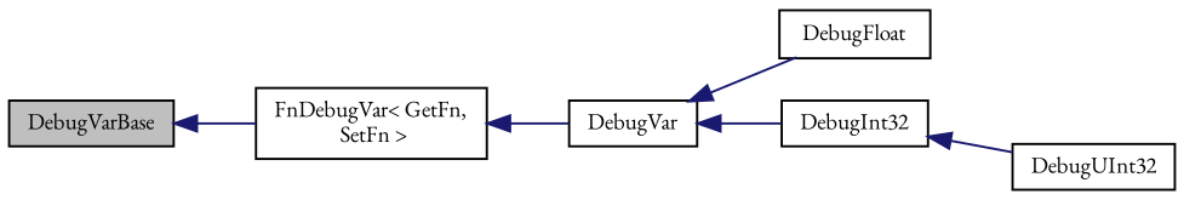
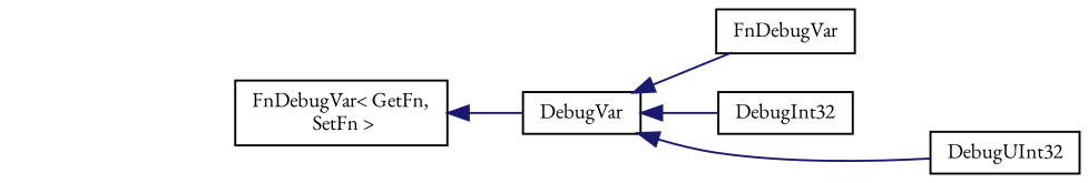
  digraph {
    fontname="EB Garamond"
    rankdir=LR
    node [color=black fillcolor=white fontname="EB Garamond" fontsize=10 shape=record style=filled]
    edge [color=midnightblue dir=back fontname="EB Garamond" fontsize=10 labelfontname=Helvetica labelfontsize=10 style=solid]
-   n1 [fillcolor=grey75 fontcolor=black height=0.2 label=DebugVarBase width=0.4]
    n2 [height=0.2 label="FnDebugVar\< GetFn,\l SetFn \>" width=0.4]
    n3 [height=0.2 label=DebugVar width=0.4]
-   n4 [height=0.2 label=DebugFloat width=0.4]
+   n4 [height=0.2 label=FnDebugVar width=0.4]
    n5 [height=0.2 label=DebugInt32 width=0.4]
    n6 [height=0.2 label=DebugUInt32 width=0.4]
-   n1 -> n2
    n2 -> n3
    n3 -> n4
    n3 -> n5
-   n5 -> n6
+   n3 -> n6
  }
